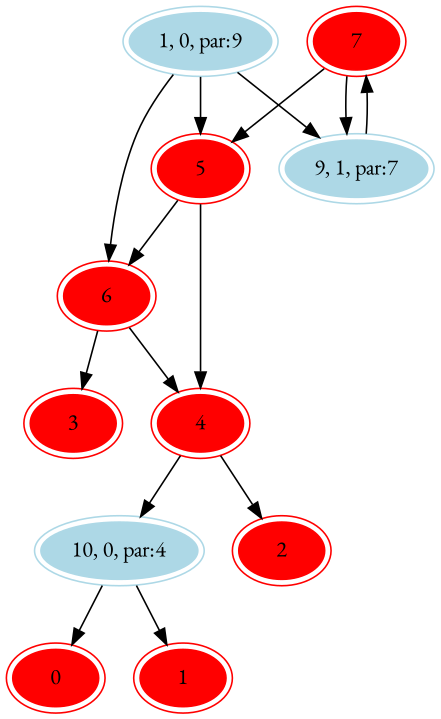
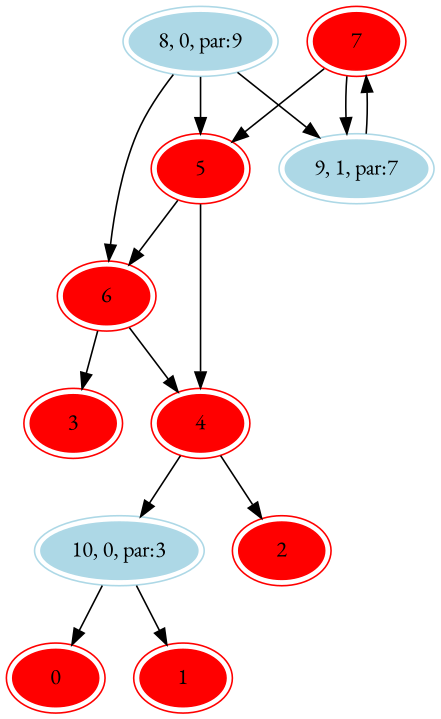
  digraph {
    fontname="EB Garamond"
    node [color=red fontname="EB Garamond" peripheries=2 style=filled]
    edge [fontname="EB Garamond"]
    n1 [label=7]
    n2 [label=5]
    n3 [color=lightblue label="9, 1, par:7"]
    n4 [label=4]
    n5 [label=6]
-   n6 [color=lightblue label="10, 0, par:4"]
+   n6 [color=lightblue label="10, 0, par:3"]
    n7 [label=2]
    n8 [label=3]
    n9 [label=0]
    n10 [label=1]
-   n11 [color=lightblue label="1, 0, par:9"]
+   n11 [color=lightblue label="8, 0, par:9"]
    n1 -> n2
    n1 -> n3
    n2 -> n4
    n2 -> n5
    n3 -> n1
    n4 -> n6
    n4 -> n7
    n5 -> n4
    n5 -> n8
    n6 -> n9
    n6 -> n10
    n11 -> n2
    n11 -> n3
    n11 -> n5
  }
